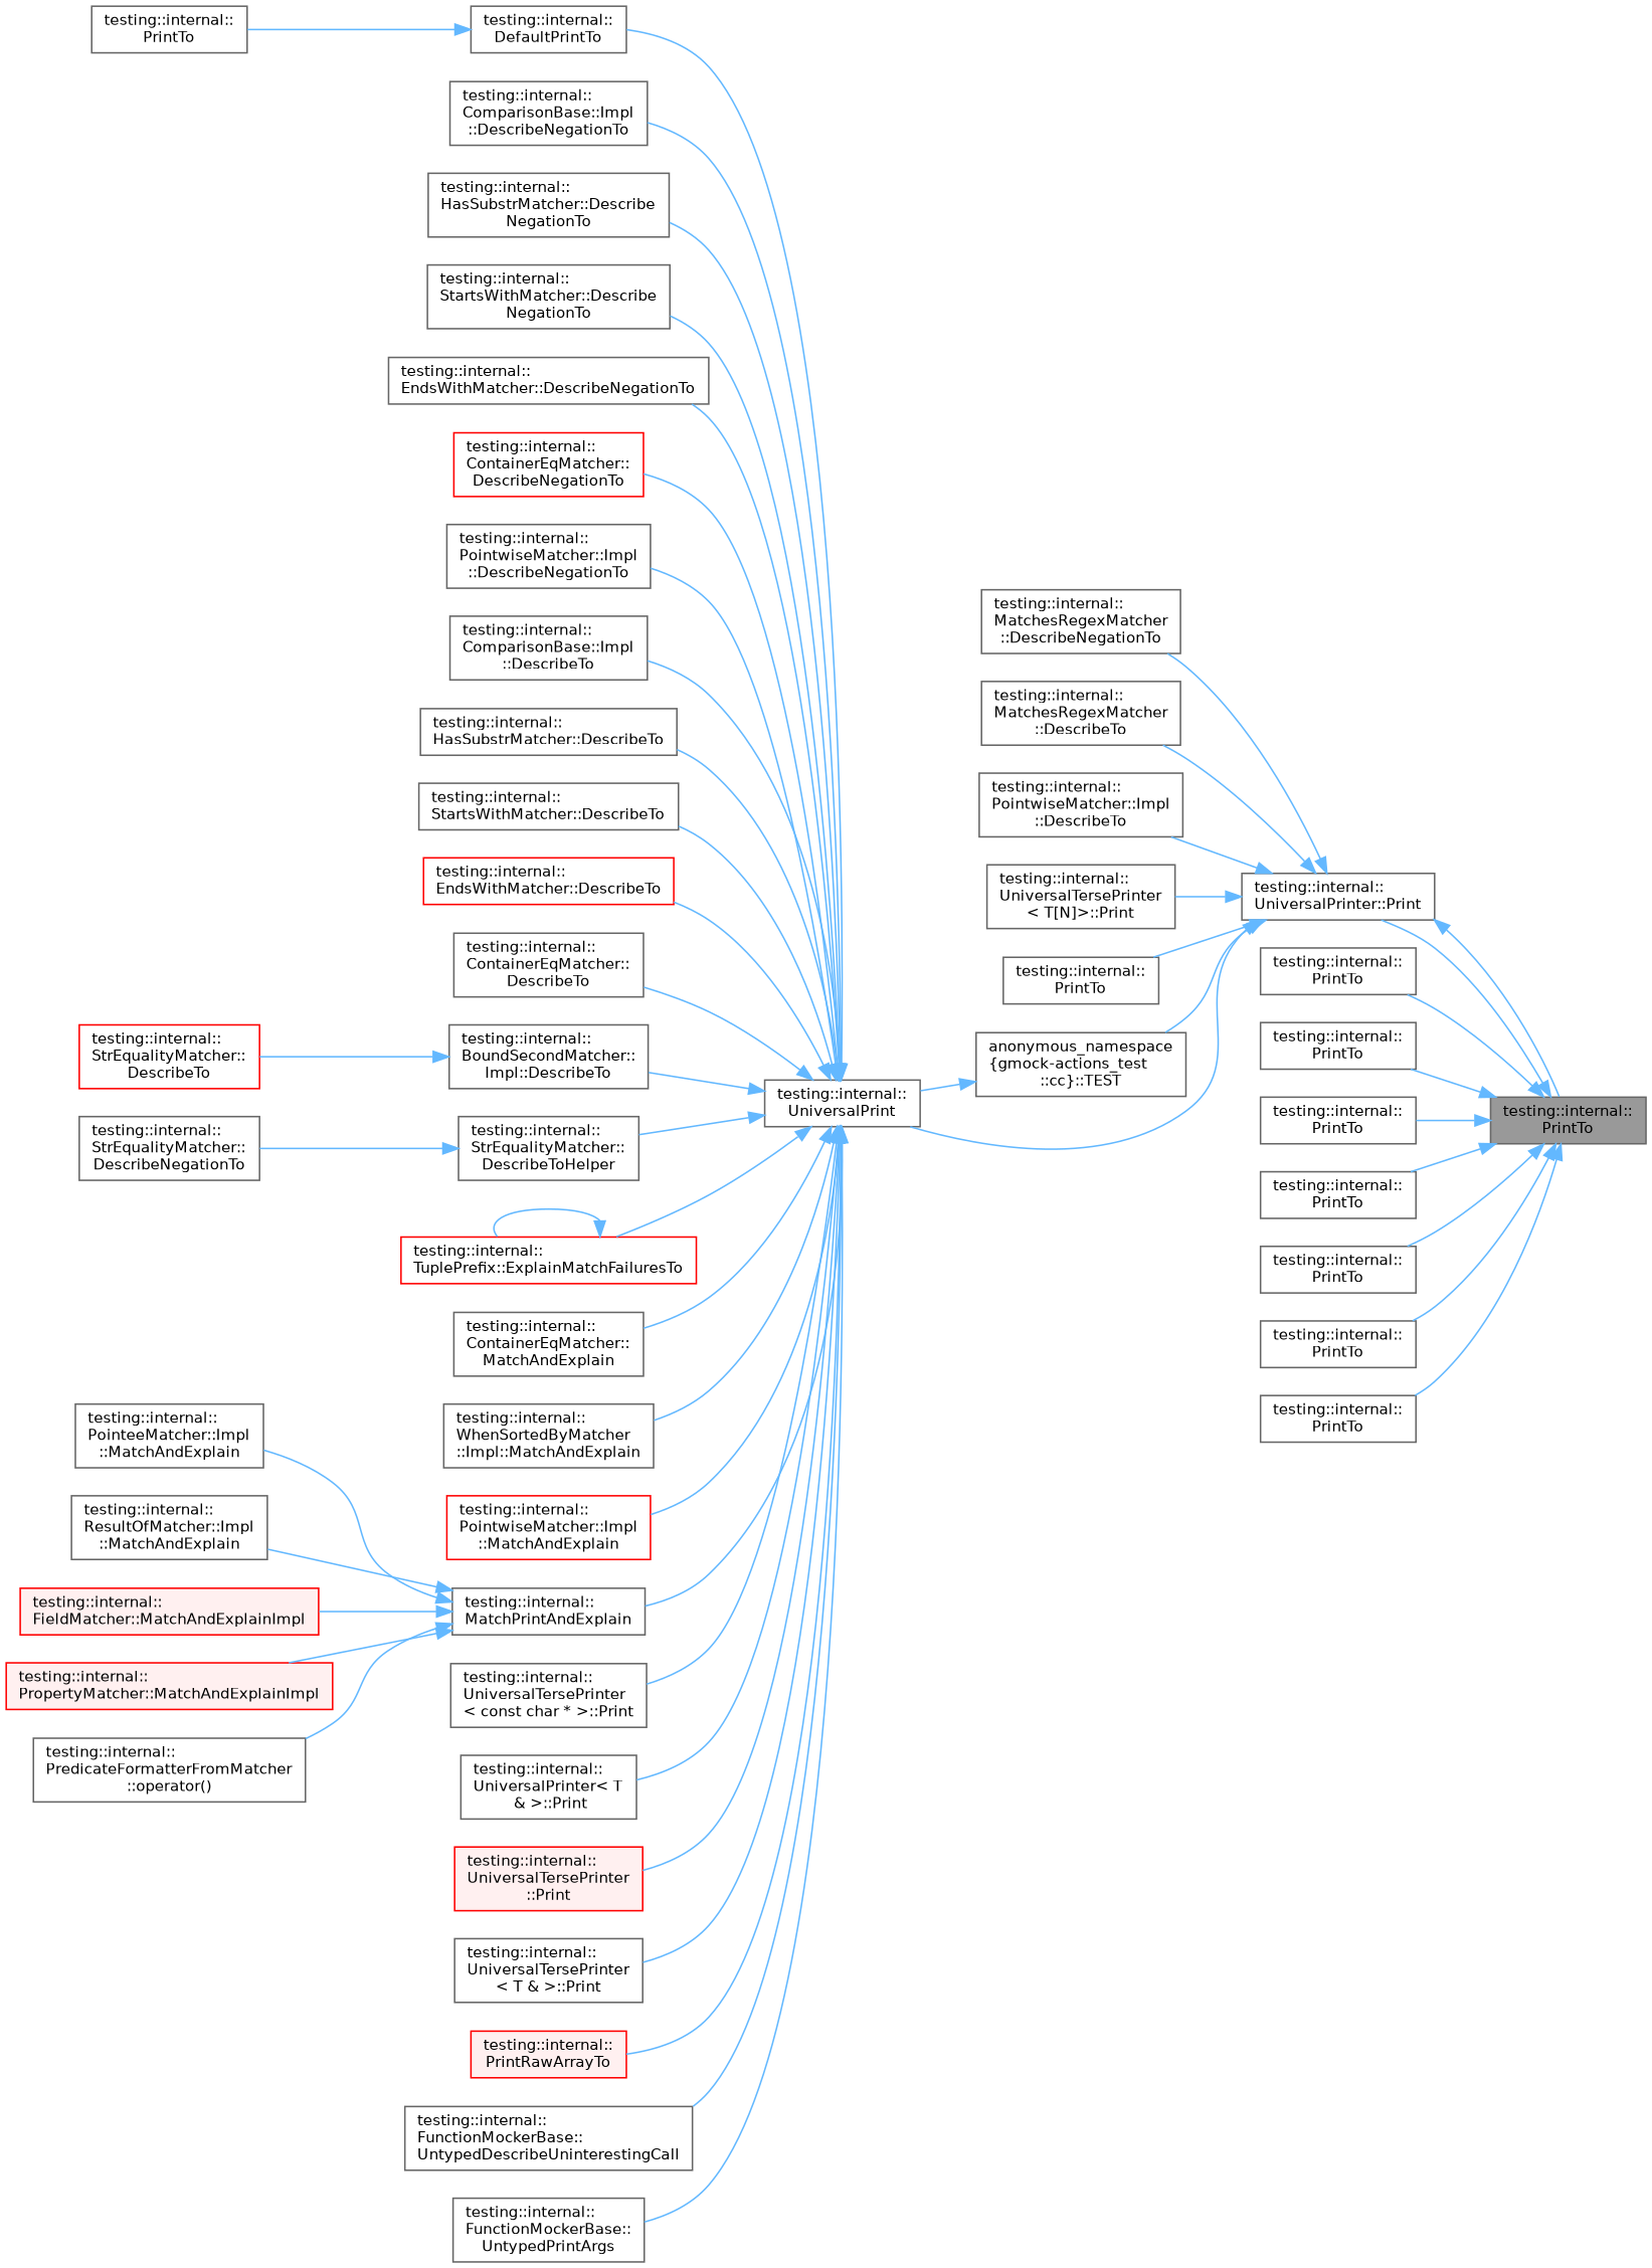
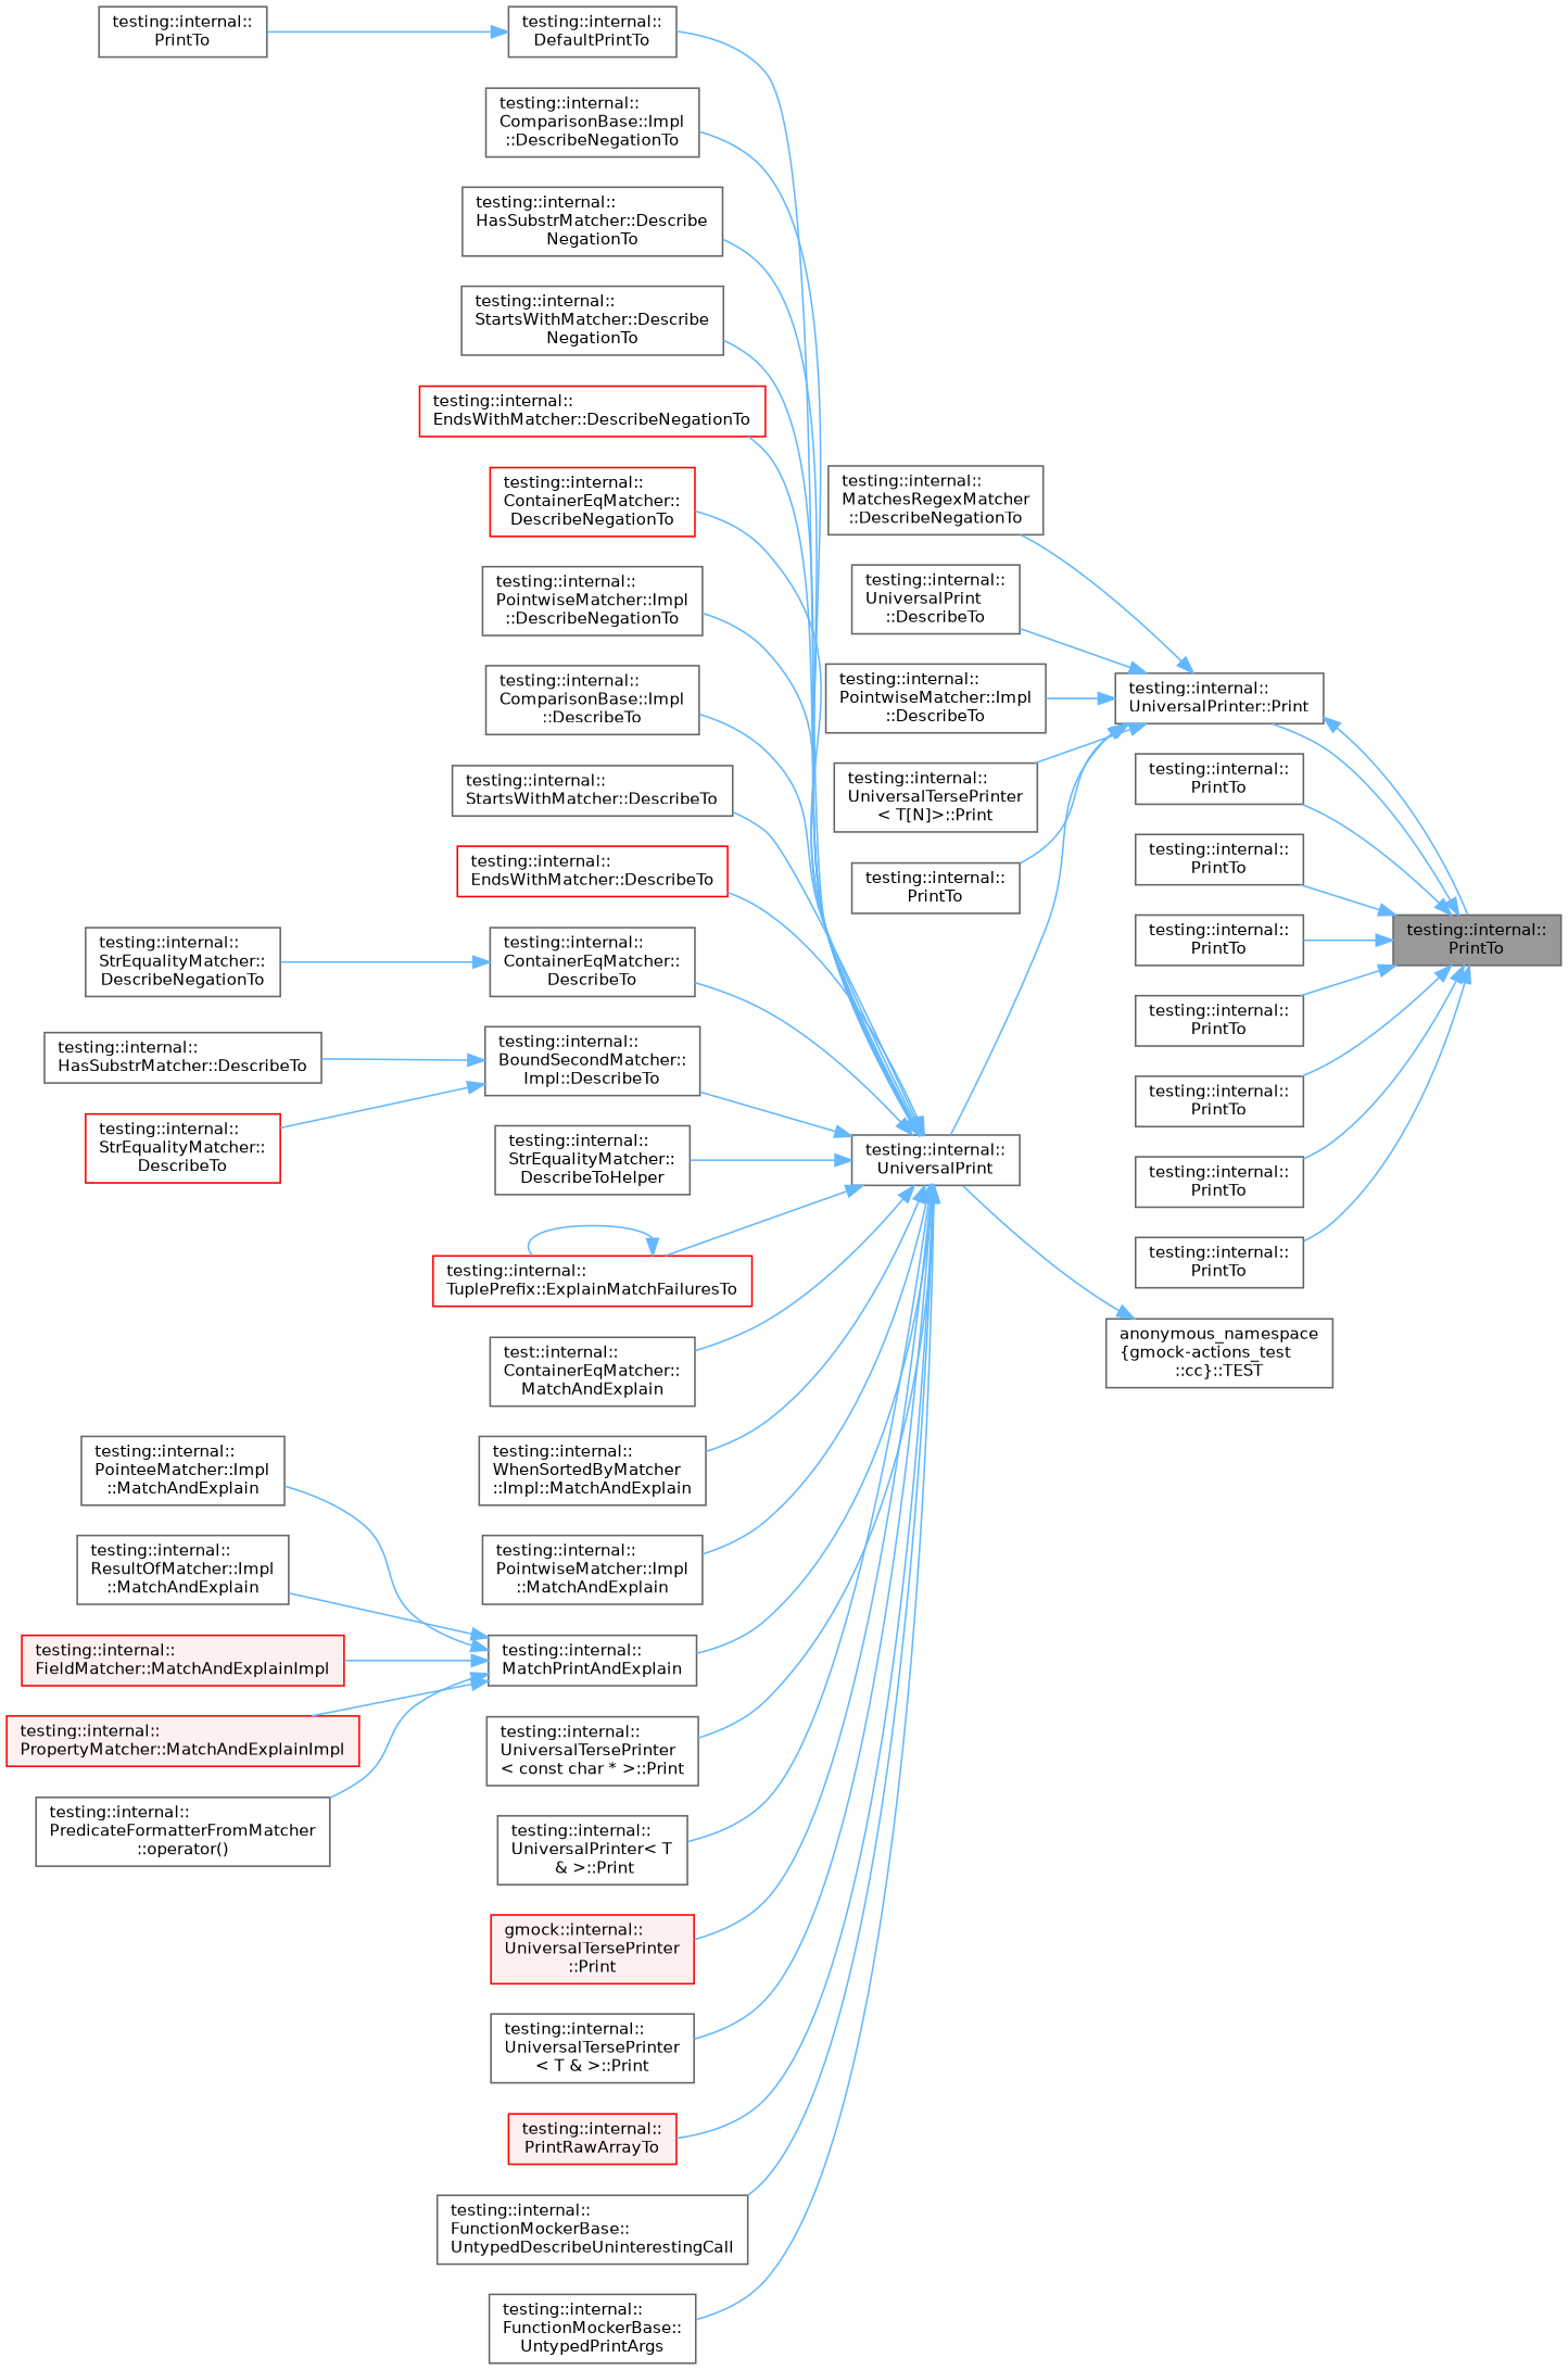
  digraph {
    rankdir=RL
    node [color=grey40 fillcolor=white fontname=Helvetica fontsize=10 shape=box style=filled]
    edge [color=steelblue1 dir=back fontname=Helvetica fontsize=10 labelfontname=Helvetica labelfontsize=10 style=solid]
    n1 [color=gray40 fillcolor=grey60 fontcolor=black height=0.2 label="testing::internal::\lPrintTo" width=0.4]
    n2 [height=0.2 label="testing::internal::\lUniversalPrinter::Print" width=0.4]
    n3 [height=0.2 label="testing::internal::\lPrintTo" width=0.4]
    n4 [height=0.2 label="testing::internal::\lPrintTo" width=0.4]
    n5 [height=0.2 label="testing::internal::\lPrintTo" width=0.4]
    n6 [height=0.2 label="testing::internal::\lPrintTo" width=0.4]
    n7 [height=0.2 label="testing::internal::\lPrintTo" width=0.4]
    n8 [height=0.2 label="testing::internal::\lPrintTo" width=0.4]
    n9 [height=0.2 label="testing::internal::\lPrintTo" width=0.4]
    n10 [height=0.2 label="testing::internal::\lMatchesRegexMatcher\l::DescribeNegationTo" width=0.4]
-   n11 [height=0.2 label="testing::internal::\lMatchesRegexMatcher\l::DescribeTo" width=0.4]
+   n11 [height=0.2 label="testing::internal::\lUniversalPrint\l::DescribeTo" width=0.4]
    n12 [height=0.2 label="testing::internal::\lPointwiseMatcher::Impl\l::DescribeTo" width=0.4]
    n13 [height=0.2 label="testing::internal::\lUniversalTersePrinter\l\< T[N]\>::Print" width=0.4]
    n14 [height=0.2 label="testing::internal::\lPrintTo" width=0.4]
    n15 [height=0.2 label="anonymous_namespace\l\{gmock-actions_test\l::cc\}::TEST" width=0.4]
    n16 [height=0.2 label="testing::internal::\lUniversalPrint" width=0.4]
    n17 [height=0.2 label="testing::internal::\lDefaultPrintTo" width=0.4]
    n18 [height=0.2 label="testing::internal::\lComparisonBase::Impl\l::DescribeNegationTo" width=0.4]
    n19 [height=0.2 label="testing::internal::\lHasSubstrMatcher::Describe\lNegationTo" width=0.4]
    n20 [height=0.2 label="testing::internal::\lStartsWithMatcher::Describe\lNegationTo" width=0.4]
-   n21 [height=0.2 label="testing::internal::\lEndsWithMatcher::DescribeNegationTo" width=0.4]
+   n21 [color=red height=0.2 label="testing::internal::\lEndsWithMatcher::DescribeNegationTo" width=0.4]
    n22 [color=red height=0.2 label="testing::internal::\lContainerEqMatcher::\lDescribeNegationTo" width=0.4]
    n23 [height=0.2 label="testing::internal::\lPointwiseMatcher::Impl\l::DescribeNegationTo" width=0.4]
    n24 [height=0.2 label="testing::internal::\lComparisonBase::Impl\l::DescribeTo" width=0.4]
    n25 [height=0.2 label="testing::internal::\lHasSubstrMatcher::DescribeTo" width=0.4]
    n26 [height=0.2 label="testing::internal::\lStartsWithMatcher::DescribeTo" width=0.4]
    n27 [color=red height=0.2 label="testing::internal::\lEndsWithMatcher::DescribeTo" width=0.4]
    n28 [height=0.2 label="testing::internal::\lContainerEqMatcher::\lDescribeTo" width=0.4]
    n29 [height=0.2 label="testing::internal::\lBoundSecondMatcher::\lImpl::DescribeTo" width=0.4]
    n30 [height=0.2 label="testing::internal::\lStrEqualityMatcher::\lDescribeToHelper" width=0.4]
    n31 [color=red height=0.2 label="testing::internal::\lTuplePrefix::ExplainMatchFailuresTo" width=0.4]
-   n32 [height=0.2 label="testing::internal::\lContainerEqMatcher::\lMatchAndExplain" width=0.4]
+   n32 [height=0.2 label="test::internal::\lContainerEqMatcher::\lMatchAndExplain" width=0.4]
    n33 [height=0.2 label="testing::internal::\lWhenSortedByMatcher\l::Impl::MatchAndExplain" width=0.4]
-   n34 [color=red height=0.2 label="testing::internal::\lPointwiseMatcher::Impl\l::MatchAndExplain" width=0.4]
+   n34 [height=0.2 label="testing::internal::\lPointwiseMatcher::Impl\l::MatchAndExplain" width=0.4]
    n35 [height=0.2 label="testing::internal::\lMatchPrintAndExplain" width=0.4]
    n36 [height=0.2 label="testing::internal::\lUniversalTersePrinter\l\< const char * \>::Print" width=0.4]
    n37 [height=0.2 label="testing::internal::\lUniversalPrinter\< T\l & \>::Print" width=0.4]
-   n38 [color=red fillcolor="#FFF0F0" height=0.2 label="testing::internal::\lUniversalTersePrinter\l::Print" width=0.4]
+   n38 [color=red fillcolor="#FFF0F0" height=0.2 label="gmock::internal::\lUniversalTersePrinter\l::Print" width=0.4]
    n39 [height=0.2 label="testing::internal::\lUniversalTersePrinter\l\< T & \>::Print" width=0.4]
    n40 [color=red fillcolor="#FFF0F0" height=0.2 label="testing::internal::\lPrintRawArrayTo" width=0.4]
    n41 [height=0.2 label="testing::internal::\lFunctionMockerBase::\lUntypedDescribeUninterestingCall" width=0.4]
    n42 [height=0.2 label="testing::internal::\lFunctionMockerBase::\lUntypedPrintArgs" width=0.4]
    n43 [height=0.2 label="testing::internal::\lPrintTo" width=0.4]
    n44 [color=red height=0.2 label="testing::internal::\lStrEqualityMatcher::\lDescribeTo" width=0.4]
    n45 [height=0.2 label="testing::internal::\lStrEqualityMatcher::\lDescribeNegationTo" width=0.4]
    n46 [height=0.2 label="testing::internal::\lPointeeMatcher::Impl\l::MatchAndExplain" width=0.4]
    n47 [height=0.2 label="testing::internal::\lResultOfMatcher::Impl\l::MatchAndExplain" width=0.4]
    n48 [color=red fillcolor="#FFF0F0" height=0.2 label="testing::internal::\lFieldMatcher::MatchAndExplainImpl" width=0.4]
    n49 [color=red fillcolor="#FFF0F0" height=0.2 label="testing::internal::\lPropertyMatcher::MatchAndExplainImpl" width=0.4]
    n50 [height=0.2 label="testing::internal::\lPredicateFormatterFromMatcher\l::operator()" width=0.4]
    n1 -> n2
    n1 -> n3
    n1 -> n4
    n1 -> n5
    n1 -> n6
    n1 -> n7
    n1 -> n8
    n1 -> n9
    n2 -> n1
    n2 -> n10
    n2 -> n11
    n2 -> n12
    n2 -> n13
    n2 -> n14
-   n2 -> n15
    n2 -> n16
    n15 -> n16
    n16 -> n17
    n16 -> n18
    n16 -> n19
    n16 -> n20
    n16 -> n21
    n16 -> n22
    n16 -> n23
    n16 -> n24
-   n16 -> n25
+   n29 -> n25
    n16 -> n26
    n16 -> n27
    n16 -> n28
    n16 -> n29
    n16 -> n30
    n16 -> n31
    n16 -> n32
    n16 -> n33
    n16 -> n34
    n16 -> n35
    n16 -> n36
    n16 -> n37
    n16 -> n38
    n16 -> n39
    n16 -> n40
    n16 -> n41
    n16 -> n42
    n17 -> n43
    n29 -> n44
-   n30 -> n45
+   n28 -> n45
    n31 -> n31
    n35 -> n46
    n35 -> n47
    n35 -> n48
    n35 -> n49
    n35 -> n50
  }
